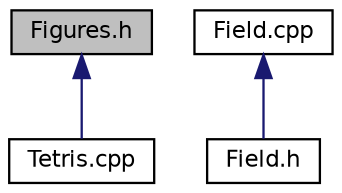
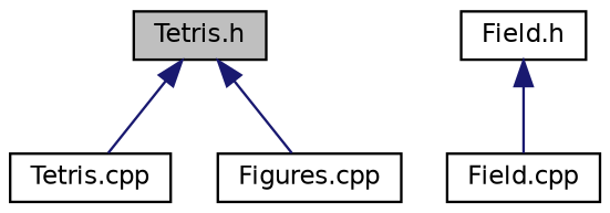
  digraph {
    node [color=black fillcolor=white fontname=Helvetica fontsize=10 shape=record style=filled]
    edge [color=midnightblue dir=back fontname=Helvetica fontsize=10 labelfontname=Helvetica labelfontsize=10 style=solid]
-   n1 [fillcolor=grey75 fontcolor=black height=0.2 label="Figures.h" width=0.4]
+   n1 [fillcolor=grey75 fontcolor=black height=0.2 label="Tetris.h" width=0.4]
    n2 [height=0.2 label="Tetris.cpp" width=0.4]
+   n3 [height=0.2 label="Figures.cpp" width=0.4]
    n4 [height=0.2 label="Field.h" width=0.4]
    n5 [height=0.2 label="Field.cpp" width=0.4]
    n1 -> n2
-   n5 -> n4
+   n1 -> n3
+   n4 -> n5
  }
